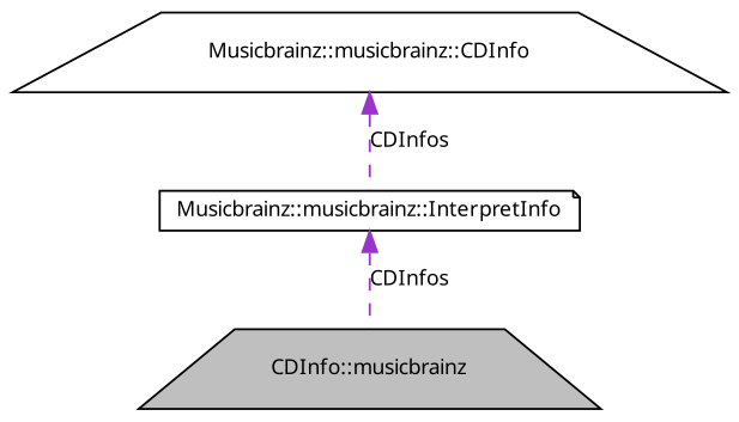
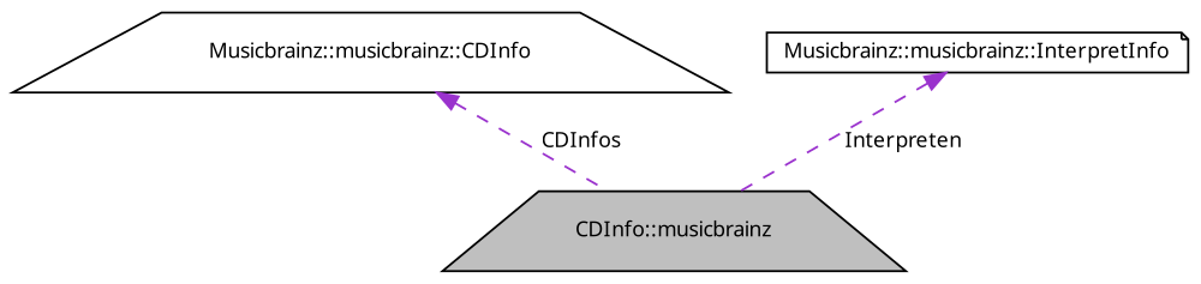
  digraph {
    node [color=black fillcolor=white fontname="FreeSans.ttf" fontsize=10 shape=trapezium style=filled]
    edge [color=darkorchid3 dir=back fontname="FreeSans.ttf" fontsize=10 labelfontname="FreeSans.ttf" labelfontsize=10 style=dashed]
    n1 [fillcolor=grey75 fontcolor=black height=0.2 label="CDInfo::musicbrainz" width=0.4]
    n2 [height=0.2 label="Musicbrainz::musicbrainz::CDInfo" width=0.4]
    n3 [height=0.2 label="Musicbrainz::musicbrainz::InterpretInfo" shape=note width=0.4]
-   n2 -> n3 [label=CDInfos]
-   n3 -> n1 [label=CDInfos]
+   n2 -> n1 [label=CDInfos]
+   n3 -> n1 [label=Interpreten]
  }
